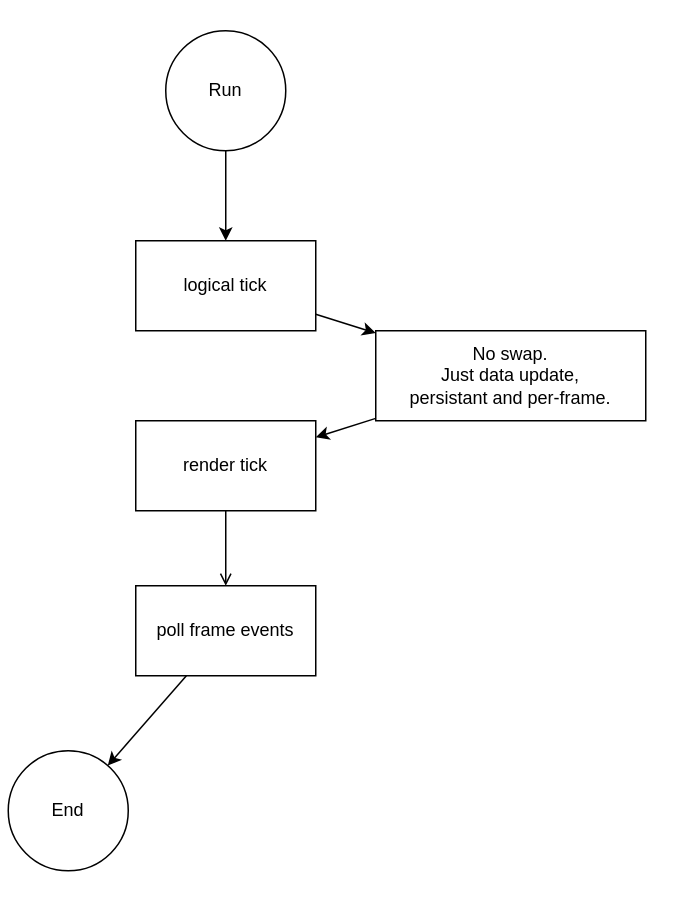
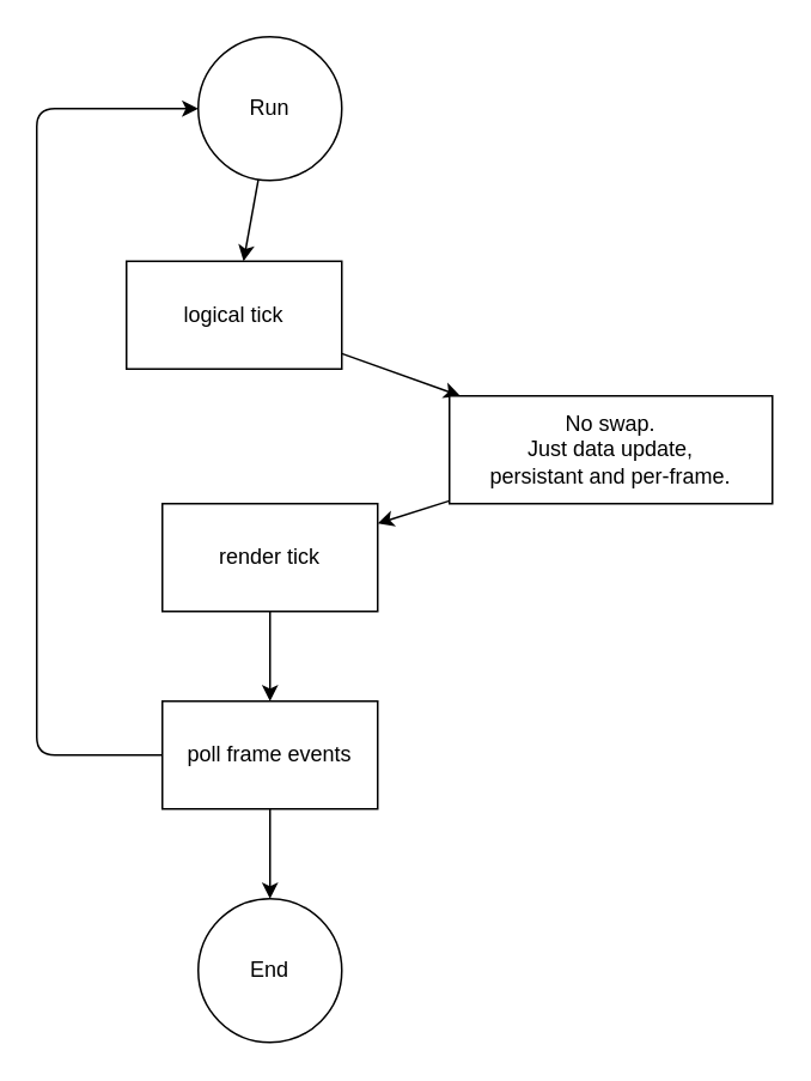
  <mxCell id="0" />
  <mxCell id="1" parent="0" />
  <mxCell id="2" value="" style="edgeStyle=none;html=1;" parent="1" source="12" target="8" edge="1"><mxGeometry relative="1" as="geometry"><mxPoint x="230" y="290" as="sourcePoint" /></mxGeometry></mxCell>
  <mxCell id="3" value="" style="edgeStyle=none;html=1;" parent="1" source="4" target="12" edge="1"><mxGeometry relative="1" as="geometry"><mxPoint x="240" y="250" as="targetPoint" /></mxGeometry></mxCell>
- <mxCell id="4" value="logical tick" style="whiteSpace=wrap;html=1;" parent="1" vertex="1"><mxGeometry x="90" y="160" width="120" height="60" as="geometry" /></mxCell>
+ <mxCell id="4" value="logical tick" style="whiteSpace=wrap;html=1;" parent="1" vertex="1"><mxGeometry x="70" y="145" width="120" height="60" as="geometry" /></mxCell>
  <mxCell id="5" style="edgeStyle=none;html=1;" parent="1" source="6" target="4" edge="1"><mxGeometry relative="1" as="geometry" /></mxCell>
  <mxCell id="6" value="Run" style="ellipse;whiteSpace=wrap;html=1;" parent="1" vertex="1"><mxGeometry x="110" y="20" width="80" height="80" as="geometry" /></mxCell>
- <mxCell id="7" value="" style="edgeStyle=none;html=1;endArrow=open;" parent="1" source="8" target="11" edge="1"><mxGeometry relative="1" as="geometry" /></mxCell>
+ <mxCell id="7" value="" style="edgeStyle=none;html=1;" parent="1" source="8" target="11" edge="1"><mxGeometry relative="1" as="geometry" /></mxCell>
  <mxCell id="8" value="render tick" style="whiteSpace=wrap;html=1;" parent="1" vertex="1"><mxGeometry x="90" y="280" width="120" height="60" as="geometry" /></mxCell>
+ <mxCell id="9" style="edgeStyle=none;html=1;" parent="1" source="11" target="6" edge="1"><mxGeometry relative="1" as="geometry"><mxPoint x="-80" y="310" as="targetPoint" /><Array as="points"><mxPoint x="20" y="420" /><mxPoint x="20" y="60" /></Array></mxGeometry></mxCell>
  <mxCell id="10" style="edgeStyle=none;html=1;" edge="1" parent="1" source="11" target="13"><mxGeometry relative="1" as="geometry" /></mxCell>
  <mxCell id="11" value="poll frame events" style="whiteSpace=wrap;html=1;" parent="1" vertex="1"><mxGeometry x="90" y="390" width="120" height="60" as="geometry" /></mxCell>
  <mxCell id="12" value="No swap.&lt;br&gt;Just data update,&lt;br&gt;persistant and per-frame." style="whiteSpace=wrap;html=1;" parent="1" vertex="1"><mxGeometry x="250" y="220" width="180" height="60" as="geometry" /></mxCell>
- <mxCell id="13" value="End" style="ellipse;whiteSpace=wrap;html=1;" vertex="1" parent="1"><mxGeometry x="5" y="500" width="80" height="80" as="geometry" /></mxCell>
+ <mxCell id="13" value="End" style="ellipse;whiteSpace=wrap;html=1;" vertex="1" parent="1"><mxGeometry x="110" y="500" width="80" height="80" as="geometry" /></mxCell>
